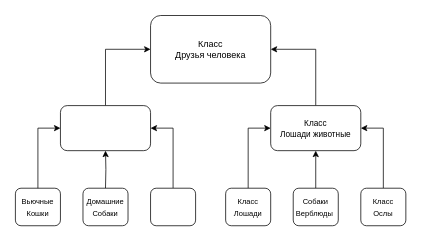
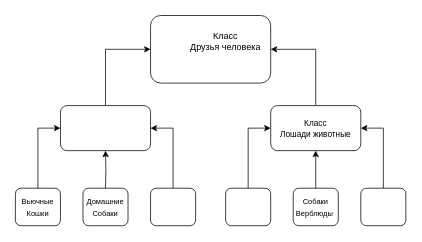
  <mxCell id="0" />
  <mxCell id="1" parent="0" />
  <mxCell id="2" style="edgeStyle=orthogonalEdgeStyle;rounded=0;orthogonalLoop=1;jettySize=auto;html=1;exitX=0.5;exitY=0;exitDx=0;exitDy=0;entryX=0;entryY=0.5;entryDx=0;entryDy=0;" edge="1" parent="1" source="3" target="11"><mxGeometry relative="1" as="geometry" /></mxCell>
  <mxCell id="3" value="" style="rounded=1;whiteSpace=wrap;html=1;" vertex="1" parent="1"><mxGeometry x="80" y="140" width="120" height="60" as="geometry" /></mxCell>
  <mxCell id="4" style="edgeStyle=orthogonalEdgeStyle;rounded=0;orthogonalLoop=1;jettySize=auto;html=1;exitX=0.5;exitY=0;exitDx=0;exitDy=0;entryX=1;entryY=0.5;entryDx=0;entryDy=0;" edge="1" parent="1" source="5" target="11"><mxGeometry relative="1" as="geometry" /></mxCell>
  <mxCell id="5" value="" style="rounded=1;whiteSpace=wrap;html=1;" vertex="1" parent="1"><mxGeometry x="360" y="140" width="120" height="60" as="geometry" /></mxCell>
  <mxCell id="6" value="&lt;font style=&quot;font-size: 11px;&quot;&gt;Класс&lt;br&gt;Лошади животные&lt;/font&gt;" style="text;html=1;strokeColor=none;fillColor=none;align=center;verticalAlign=middle;whiteSpace=wrap;rounded=0;" vertex="1" parent="1"><mxGeometry x="360" y="155" width="120" height="30" as="geometry" /></mxCell>
  <mxCell id="7" value="" style="rounded=1;whiteSpace=wrap;html=1;" vertex="1" parent="1"><mxGeometry x="20" y="250" width="60" height="50" as="geometry" /></mxCell>
  <mxCell id="8" style="edgeStyle=orthogonalEdgeStyle;rounded=0;orthogonalLoop=1;jettySize=auto;html=1;exitX=0.5;exitY=0;exitDx=0;exitDy=0;entryX=0;entryY=0.5;entryDx=0;entryDy=0;" edge="1" parent="1" source="9" target="3"><mxGeometry relative="1" as="geometry" /></mxCell>
  <mxCell id="9" value="&lt;font style=&quot;font-size: 10px;&quot;&gt;Вьючные&lt;br&gt;Кошки&lt;/font&gt;" style="text;html=1;strokeColor=none;fillColor=none;align=center;verticalAlign=middle;whiteSpace=wrap;rounded=0;" vertex="1" parent="1"><mxGeometry x="20" y="250" width="60" height="50" as="geometry" /></mxCell>
  <mxCell id="10" style="edgeStyle=orthogonalEdgeStyle;rounded=0;orthogonalLoop=1;jettySize=auto;html=1;exitX=0.5;exitY=0;exitDx=0;exitDy=0;entryX=0.5;entryY=1;entryDx=0;entryDy=0;" edge="1" parent="1" target="3"><mxGeometry relative="1" as="geometry"><mxPoint x="140" y="250" as="sourcePoint" /></mxGeometry></mxCell>
  <mxCell id="11" value="" style="rounded=1;whiteSpace=wrap;html=1;" vertex="1" parent="1"><mxGeometry x="200" y="20" width="160" height="90" as="geometry" /></mxCell>
- <mxCell id="12" value="Класс &lt;br&gt;Друзья человека" style="text;html=1;strokeColor=none;fillColor=none;align=center;verticalAlign=middle;whiteSpace=wrap;rounded=0;" vertex="1" parent="1"><mxGeometry x="225" y="50" width="110" height="30" as="geometry" /></mxCell>
+ <mxCell id="12" value="Класс &lt;br&gt;Друзья человека" style="text;html=1;strokeColor=none;fillColor=none;align=center;verticalAlign=middle;whiteSpace=wrap;rounded=0;" vertex="1" parent="1"><mxGeometry x="245" y="40" width="110" height="30" as="geometry" /></mxCell>
  <mxCell id="13" style="edgeStyle=orthogonalEdgeStyle;rounded=0;orthogonalLoop=1;jettySize=auto;html=1;exitX=0.5;exitY=0;exitDx=0;exitDy=0;entryX=1;entryY=0.5;entryDx=0;entryDy=0;" edge="1" parent="1" source="14" target="5"><mxGeometry relative="1" as="geometry" /></mxCell>
  <mxCell id="14" value="" style="rounded=1;whiteSpace=wrap;html=1;" vertex="1" parent="1"><mxGeometry x="480" y="250" width="60" height="50" as="geometry" /></mxCell>
  <mxCell id="15" style="edgeStyle=orthogonalEdgeStyle;rounded=0;orthogonalLoop=1;jettySize=auto;html=1;exitX=0.5;exitY=0;exitDx=0;exitDy=0;entryX=0.5;entryY=1;entryDx=0;entryDy=0;" edge="1" parent="1" source="16" target="5"><mxGeometry relative="1" as="geometry" /></mxCell>
  <mxCell id="16" value="" style="rounded=1;whiteSpace=wrap;html=1;" vertex="1" parent="1"><mxGeometry x="390" y="250" width="60" height="50" as="geometry" /></mxCell>
  <mxCell id="17" style="edgeStyle=orthogonalEdgeStyle;rounded=0;orthogonalLoop=1;jettySize=auto;html=1;exitX=0.5;exitY=0;exitDx=0;exitDy=0;entryX=0;entryY=0.5;entryDx=0;entryDy=0;" edge="1" parent="1" source="18" target="5"><mxGeometry relative="1" as="geometry" /></mxCell>
  <mxCell id="18" value="" style="rounded=1;whiteSpace=wrap;html=1;" vertex="1" parent="1"><mxGeometry x="300" y="250" width="60" height="50" as="geometry" /></mxCell>
  <mxCell id="19" value="" style="rounded=1;whiteSpace=wrap;html=1;" vertex="1" parent="1"><mxGeometry x="110" y="250" width="60" height="50" as="geometry" /></mxCell>
  <mxCell id="20" style="edgeStyle=orthogonalEdgeStyle;rounded=0;orthogonalLoop=1;jettySize=auto;html=1;exitX=0.5;exitY=0;exitDx=0;exitDy=0;entryX=1;entryY=0.5;entryDx=0;entryDy=0;" edge="1" parent="1" source="21" target="3"><mxGeometry relative="1" as="geometry" /></mxCell>
  <mxCell id="21" value="" style="rounded=1;whiteSpace=wrap;html=1;" vertex="1" parent="1"><mxGeometry x="200" y="250" width="60" height="50" as="geometry" /></mxCell>
  <mxCell id="22" value="&lt;font style=&quot;font-size: 10px;&quot;&gt;Домашние&lt;br&gt;Собаки&lt;/font&gt;" style="text;html=1;strokeColor=none;fillColor=none;align=center;verticalAlign=middle;whiteSpace=wrap;rounded=0;" vertex="1" parent="1"><mxGeometry x="110" y="250" width="60" height="50" as="geometry" /></mxCell>
- <mxCell id="23" value="&lt;font style=&quot;font-size: 10px;&quot;&gt;Класс&lt;br&gt;Лошади&lt;/font&gt;" style="text;html=1;strokeColor=none;fillColor=none;align=center;verticalAlign=middle;whiteSpace=wrap;rounded=0;" vertex="1" parent="1"><mxGeometry x="300" y="250" width="60" height="50" as="geometry" /></mxCell>
  <mxCell id="24" value="&lt;font style=&quot;font-size: 10px;&quot;&gt;Собаки&lt;br&gt;Верблюды&amp;nbsp;&lt;/font&gt;" style="text;html=1;strokeColor=none;fillColor=none;align=center;verticalAlign=middle;whiteSpace=wrap;rounded=0;" vertex="1" parent="1"><mxGeometry x="390" y="250" width="60" height="50" as="geometry" /></mxCell>
- <mxCell id="25" value="&lt;font style=&quot;font-size: 10px;&quot;&gt;Класс&lt;br&gt;Ослы&lt;/font&gt;" style="text;html=1;strokeColor=none;fillColor=none;align=center;verticalAlign=middle;whiteSpace=wrap;rounded=0;" vertex="1" parent="1"><mxGeometry x="480" y="250" width="60" height="50" as="geometry" /></mxCell>
